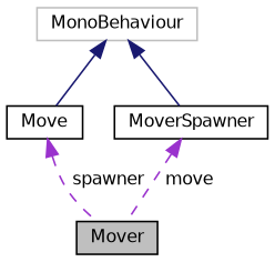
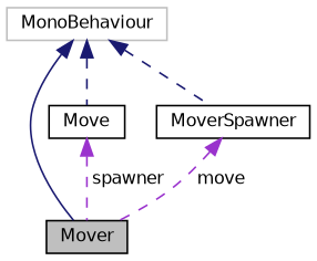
  digraph {
    node [color=black fillcolor=white fontname=Helvetica fontsize=10 shape=record style=filled]
    edge [color=midnightblue dir=back fontname=Helvetica fontsize=10 labelfontname=Helvetica labelfontsize=10 style=solid]
    n1 [fillcolor=grey75 fontcolor=black height=0.2 label=Mover width=0.4]
    n2 [color=grey75 height=0.2 label=MonoBehaviour width=0.4]
    n3 [height=0.2 label=Move width=0.4]
    n4 [height=0.2 label=MoverSpawner width=0.4]
-   n2 -> n3
-   n2 -> n4
+   n2 -> n1
+   n2 -> n3 [style=dashed]
+   n2 -> n4 [style=dashed]
    n3 -> n1 [color=darkorchid3 label=" spawner" style=dashed]
    n4 -> n1 [color=darkorchid3 label=" move" style=dashed]
  }
